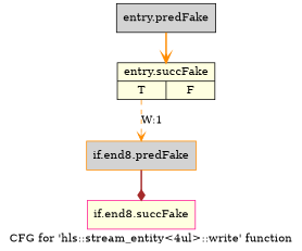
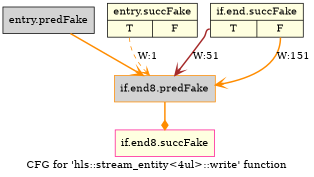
  digraph {
    label="CFG for 'hls::stream_entity\<4ul\>::write' function"
    node [color=black fillcolor=lightyellow shape=record style=filled filename="/tools/Xilinx/Vitis_HLS/2022.1/include/hls_stream_thread_unsafe.h" linenumber=164]
    edge [arrowhead=vee color=darkorange execusionnum=200 filename="/tools/Xilinx/Vitis_HLS/2022.1/include/hls_stream_thread_unsafe.h" style=bold]
    n1 [fillcolor=lightgrey label="{entry.predFake}" filename="" linenumber=""]
    n2 [label="{entry.succFake|{<s0>T|<s1>F}}" linenumber=146]
    n3 [color=darkorange fillcolor=lightgrey label="{if.end8.predFake}"]
    n4 [color=deeppink label="{if.end8.succFake}"]
-   n1 -> n2
+   n5 [label="{if.end.succFake|{<s0>T|<s1>F}}" linenumber=161]
+   n1 -> n3
    n2 -> n3 [execusionnum=0 label="W:1" style=dashed tailport=s0]
-   n3 -> n4 [arrowhead=diamond color=brown]
+   n3 -> n4 [arrowhead=diamond]
+   n5 -> n3 [color=brown execusionnum=50 label="W:51" tailport=s0]
+   n5 -> n3 [label="W:151" tailport=s1 execusionnum="" filename=""]
  }
